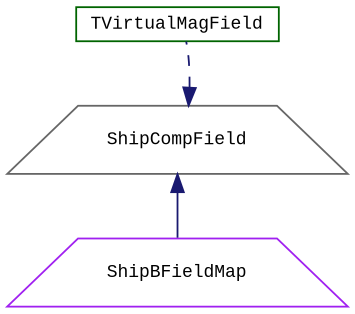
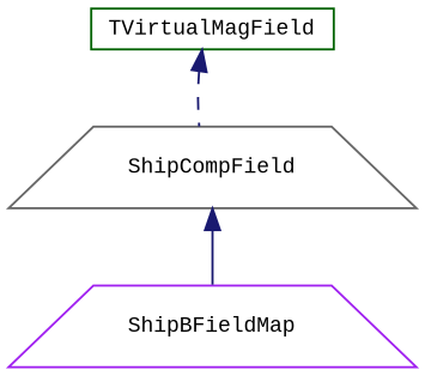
  digraph {
    fontname="Liberation Mono"
    rankdir=TB
    node [fillcolor=white fontname="Liberation Mono" fontsize=10 shape=trapezium style=filled]
    edge [color=midnightblue dir=back fontname="Liberation Mono" fontsize=10 labelfontname=Helvetica labelfontsize=10]
    n1 [color=darkgreen height=0.2 label=TVirtualMagField shape=box width=0.4]
    n2 [color=gray40 height=0.2 label=ShipCompField width=0.4]
    n3 [color=purple height=0.2 label=ShipBFieldMap width=0.4]
-   n2 -> n1 [style=dashed]
+   n1 -> n2 [style=dashed]
    n2 -> n3 [style=solid]
  }
